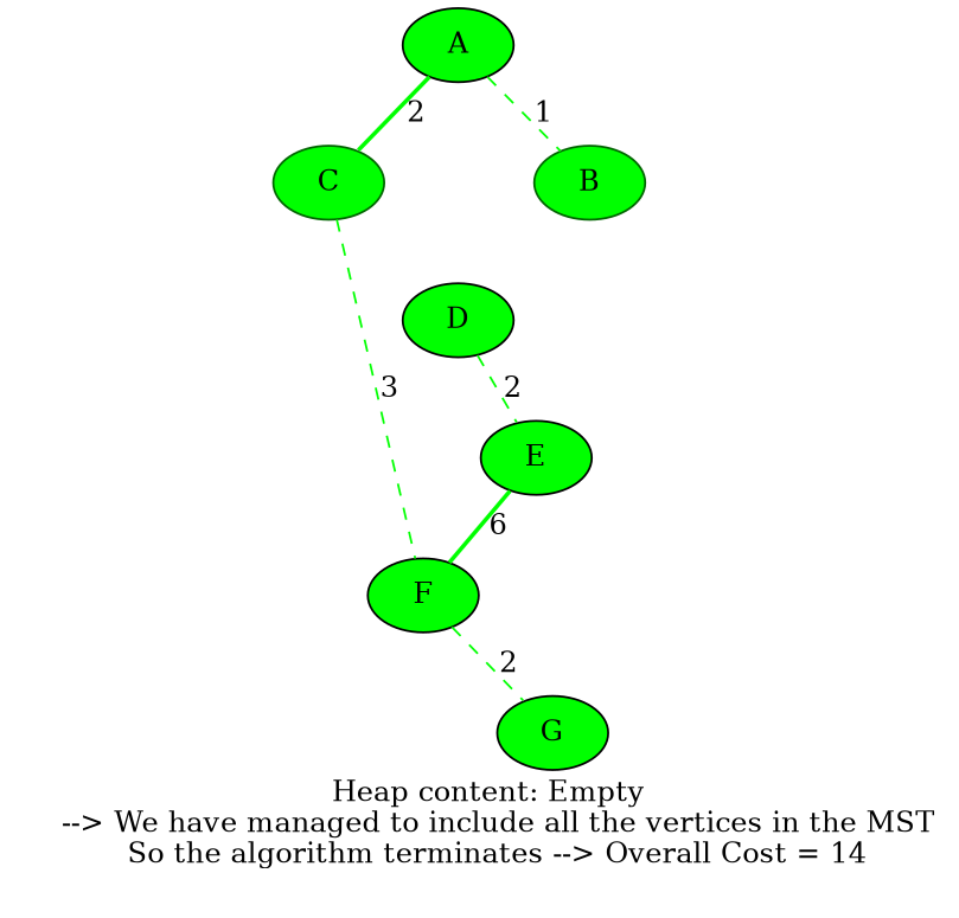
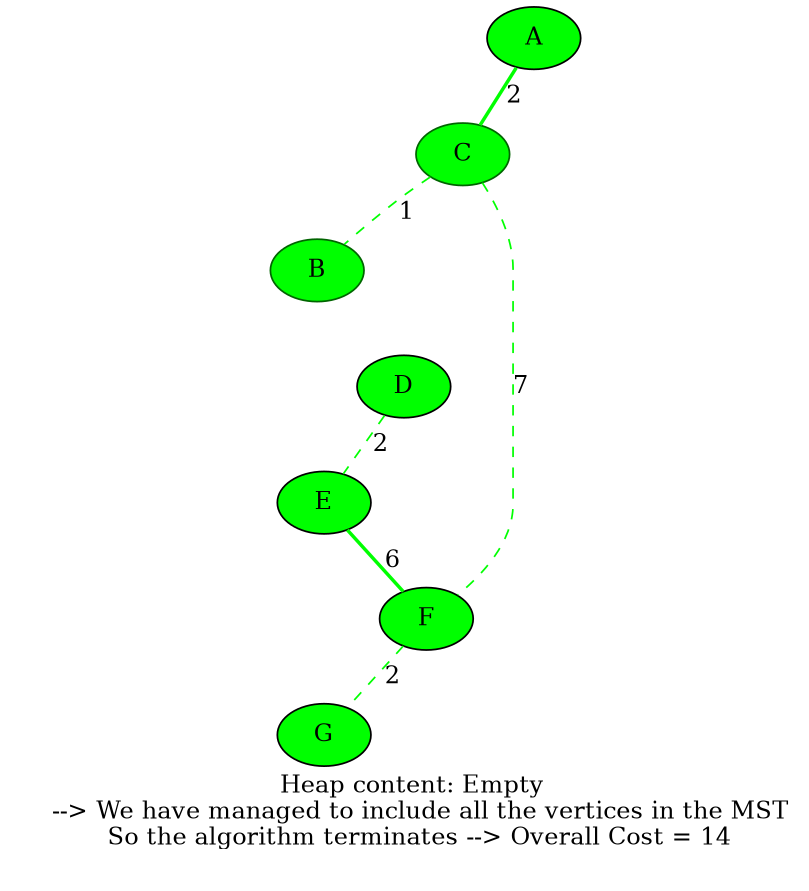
  graph {
    label="  Heap content: Empty\n    --> We have managed to include all the vertices in the MST\n    So the algorithm terminates --> Overall Cost = 14\n    "
    rankdir=TB
    ranksep=0.2
    node [color=black fillcolor=green style=filled]
    edge [color=blue style=invis]
    A
    C [color=darkgreen]
    D
    B [color=darkgreen]
    F
    E
    G
    subgraph sub_1 {
      A
      C
      D
      B
      F
      E
      G
    }
    A -- C [color=green label=2 style=bold]
    A -- D [label=12]
-   A -- B [color=green label=1 style=dashed]
+   C -- B [color=green label=1 style=dashed]
    C -- D [label=6]
-   C -- F [color=green label=3 style=dashed]
+   C -- F [color=green label=7 style=dashed]
    D -- F [label=5]
    D -- E [color=green label=2 style=dashed]
    B -- D [label=4]
    B -- E [label=7]
    B -- G [label=8]
    F -- G [color=green label=2 style=dashed]
    E -- F [color=green label=6 style=bold]
    E -- G [label=9]
  }
